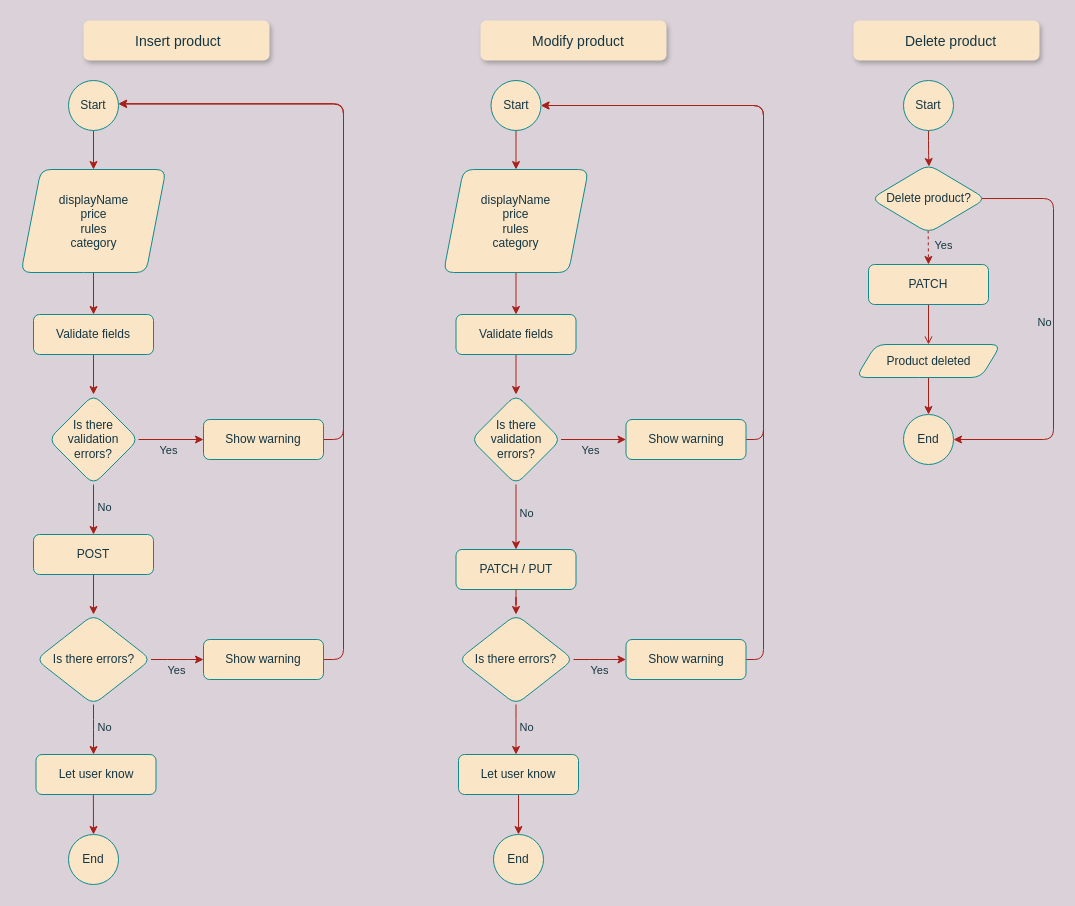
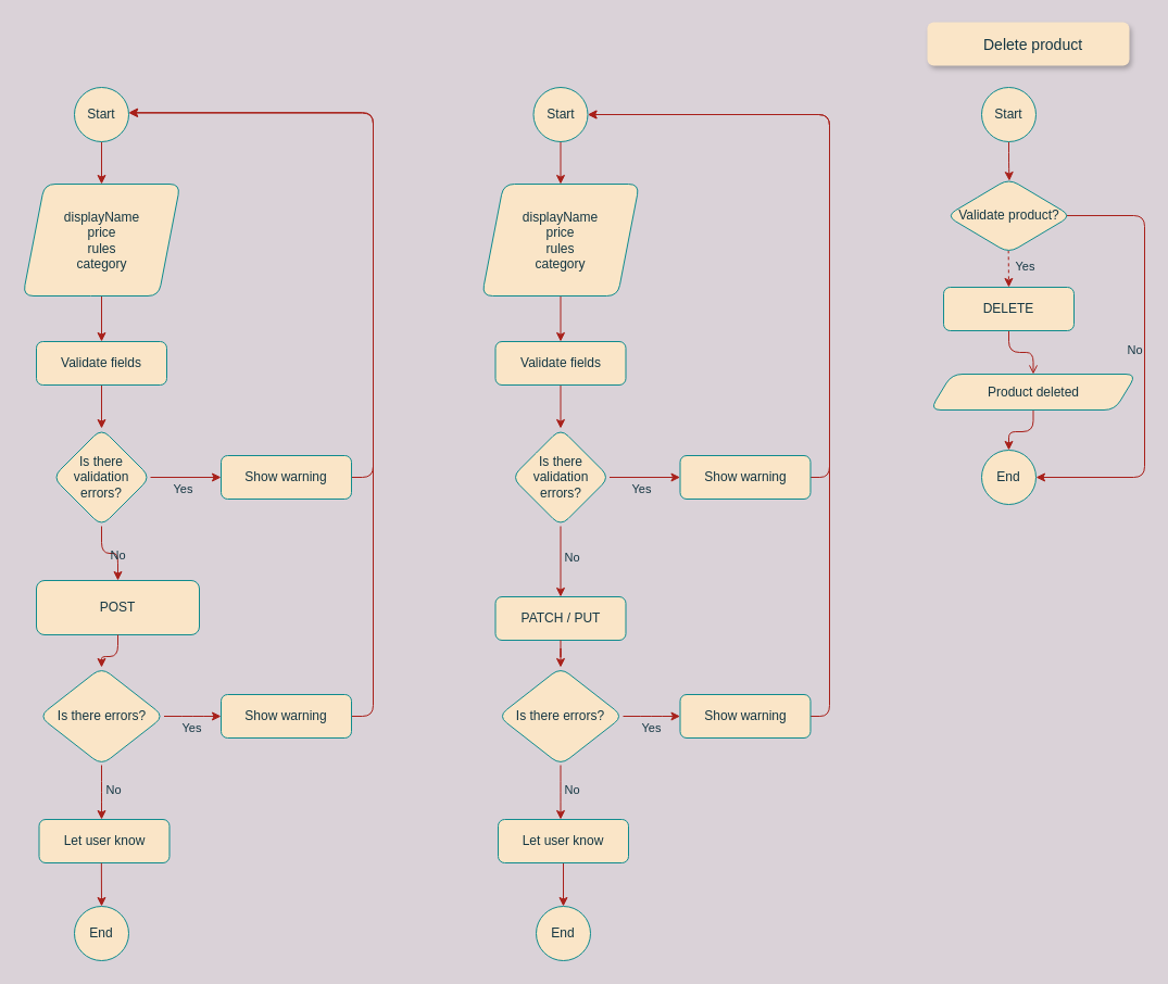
  <mxCell id="0" />
  <mxCell id="1" parent="0" />
  <mxCell id="2" style="edgeStyle=orthogonalEdgeStyle;rounded=1;sketch=0;orthogonalLoop=1;jettySize=auto;html=1;exitX=0.5;exitY=1;exitDx=0;exitDy=0;entryX=0.5;entryY=0;entryDx=0;entryDy=0;fontColor=#143642;strokeColor=#A8201A;fillColor=#FAE5C7;labelBackgroundColor=#DAD2D8;" edge="1" parent="1" source="52" target="5"><mxGeometry relative="1" as="geometry"><mxPoint x="93" y="130" as="sourcePoint" /></mxGeometry></mxCell>
- <mxCell id="3" value="Insert product" style="fillColor=#FAE5C7;strokeColor=none;shadow=1;fontSize=14;align=left;spacingLeft=50;fontColor=#143642;rounded=1;sketch=0;" vertex="1" parent="1"><mxGeometry x="83" y="20" width="186" height="40" as="geometry" /></mxCell>
  <mxCell id="4" value="" style="edgeStyle=orthogonalEdgeStyle;rounded=1;sketch=0;orthogonalLoop=1;jettySize=auto;html=1;fontColor=#143642;strokeColor=#A8201A;fillColor=#FAE5C7;labelBackgroundColor=#DAD2D8;" edge="1" parent="1" source="5" target="7"><mxGeometry relative="1" as="geometry" /></mxCell>
  <mxCell id="5" value="&lt;div&gt;displayName&lt;/div&gt;&lt;div&gt;price&lt;/div&gt;&lt;div&gt;rules&lt;/div&gt;&lt;div&gt;category&lt;br&gt;&lt;/div&gt;" style="shape=parallelogram;perimeter=parallelogramPerimeter;whiteSpace=wrap;html=1;fixedSize=1;rounded=1;sketch=0;fontColor=#143642;strokeColor=#0F8B8D;fillColor=#FAE5C7;" vertex="1" parent="1"><mxGeometry x="20.5" y="169" width="145" height="103" as="geometry" /></mxCell>
  <mxCell id="6" value="" style="edgeStyle=orthogonalEdgeStyle;rounded=1;sketch=0;orthogonalLoop=1;jettySize=auto;html=1;fontColor=#143642;strokeColor=#A8201A;fillColor=#FAE5C7;labelBackgroundColor=#DAD2D8;" edge="1" parent="1" source="7" target="12"><mxGeometry relative="1" as="geometry" /></mxCell>
  <mxCell id="7" value="Validate fields" style="whiteSpace=wrap;html=1;fillColor=#FAE5C7;strokeColor=#0F8B8D;fontColor=#143642;rounded=1;sketch=0;" vertex="1" parent="1"><mxGeometry x="33" y="314" width="120" height="40" as="geometry" /></mxCell>
  <mxCell id="8" value="" style="edgeStyle=orthogonalEdgeStyle;rounded=1;sketch=0;orthogonalLoop=1;jettySize=auto;html=1;fontColor=#143642;strokeColor=#A8201A;fillColor=#FAE5C7;labelBackgroundColor=#DAD2D8;" edge="1" parent="1" source="12" target="14"><mxGeometry relative="1" as="geometry" /></mxCell>
  <mxCell id="9" value="Yes" style="edgeLabel;align=center;verticalAlign=middle;resizable=0;points=[];fontColor=#143642;labelBackgroundColor=none;html=1;" vertex="1" connectable="0" parent="8"><mxGeometry x="-0.292" y="-1" relative="1" as="geometry"><mxPoint x="6" y="9" as="offset" /></mxGeometry></mxCell>
  <mxCell id="10" value="" style="edgeStyle=orthogonalEdgeStyle;rounded=1;sketch=0;orthogonalLoop=1;jettySize=auto;html=1;fontColor=#143642;strokeColor=#A8201A;fillColor=#FAE5C7;labelBackgroundColor=#DAD2D8;" edge="1" parent="1" source="12" target="15"><mxGeometry relative="1" as="geometry" /></mxCell>
  <mxCell id="11" value="No" style="edgeLabel;html=1;align=center;verticalAlign=middle;resizable=0;points=[];fontColor=#143642;labelBackgroundColor=none;" vertex="1" connectable="0" parent="10"><mxGeometry x="-0.131" y="-1" relative="1" as="geometry"><mxPoint x="11" as="offset" /></mxGeometry></mxCell>
  <mxCell id="12" value="Is there validation errors?" style="rhombus;whiteSpace=wrap;html=1;fillColor=#FAE5C7;strokeColor=#0F8B8D;fontColor=#143642;rounded=1;sketch=0;" vertex="1" parent="1"><mxGeometry x="48" y="394" width="90" height="90" as="geometry" /></mxCell>
  <mxCell id="13" style="edgeStyle=orthogonalEdgeStyle;rounded=1;sketch=0;orthogonalLoop=1;jettySize=auto;html=1;fontColor=#143642;strokeColor=#A8201A;fillColor=#FAE5C7;labelBackgroundColor=#DAD2D8;entryX=1.001;entryY=0.462;entryDx=0;entryDy=0;entryPerimeter=0;" edge="1" parent="1" source="14" target="52"><mxGeometry relative="1" as="geometry"><mxPoint x="153" y="104" as="targetPoint" /><Array as="points"><mxPoint x="343" y="439" /><mxPoint x="343" y="103" /></Array></mxGeometry></mxCell>
  <mxCell id="14" value="Show warning" style="whiteSpace=wrap;html=1;fillColor=#FAE5C7;strokeColor=#0F8B8D;fontColor=#143642;rounded=1;sketch=0;" vertex="1" parent="1"><mxGeometry x="203" y="419" width="120" height="40" as="geometry" /></mxCell>
- <mxCell id="15" value="POST " style="whiteSpace=wrap;html=1;fillColor=#FAE5C7;strokeColor=#0F8B8D;fontColor=#143642;rounded=1;sketch=0;" vertex="1" parent="1"><mxGeometry x="33" y="534" width="120" height="40" as="geometry" /></mxCell>
+ <mxCell id="15" value="POST " style="whiteSpace=wrap;html=1;fillColor=#FAE5C7;strokeColor=#0F8B8D;fontColor=#143642;rounded=1;sketch=0;" vertex="1" parent="1"><mxGeometry x="33" y="534" width="150" height="50" as="geometry" /></mxCell>
  <mxCell id="16" value="" style="edgeStyle=orthogonalEdgeStyle;rounded=1;sketch=0;orthogonalLoop=1;jettySize=auto;html=1;fontColor=#143642;strokeColor=#A8201A;fillColor=#FAE5C7;labelBackgroundColor=#DAD2D8;exitX=0.5;exitY=1;exitDx=0;exitDy=0;" edge="1" parent="1" source="15" target="21"><mxGeometry relative="1" as="geometry"><mxPoint x="93" y="584" as="sourcePoint" /></mxGeometry></mxCell>
  <mxCell id="17" value="" style="edgeStyle=orthogonalEdgeStyle;rounded=1;sketch=0;orthogonalLoop=1;jettySize=auto;html=1;fontColor=#143642;strokeColor=#A8201A;fillColor=#FAE5C7;labelBackgroundColor=#DAD2D8;" edge="1" parent="1" source="21"><mxGeometry relative="1" as="geometry"><mxPoint x="203" y="659" as="targetPoint" /></mxGeometry></mxCell>
  <mxCell id="18" value="Yes" style="edgeLabel;align=center;verticalAlign=middle;resizable=0;points=[];fontColor=#143642;labelBackgroundColor=none;html=1;" vertex="1" connectable="0" parent="17"><mxGeometry x="-0.292" y="-1" relative="1" as="geometry"><mxPoint x="6" y="9" as="offset" /></mxGeometry></mxCell>
  <mxCell id="19" value="" style="edgeStyle=orthogonalEdgeStyle;rounded=1;sketch=0;orthogonalLoop=1;jettySize=auto;html=1;fontColor=#143642;strokeColor=#A8201A;fillColor=#FAE5C7;labelBackgroundColor=#DAD2D8;" edge="1" parent="1" source="21"><mxGeometry relative="1" as="geometry"><mxPoint x="93" y="754" as="targetPoint" /></mxGeometry></mxCell>
  <mxCell id="20" value="No" style="edgeLabel;html=1;align=center;verticalAlign=middle;resizable=0;points=[];fontColor=#143642;labelBackgroundColor=none;" vertex="1" connectable="0" parent="19"><mxGeometry x="-0.131" y="-1" relative="1" as="geometry"><mxPoint x="11" as="offset" /></mxGeometry></mxCell>
  <mxCell id="21" value="Is there errors?" style="rhombus;whiteSpace=wrap;html=1;fillColor=#FAE5C7;strokeColor=#0F8B8D;fontColor=#143642;rounded=1;sketch=0;" vertex="1" parent="1"><mxGeometry x="35.5" y="614" width="115" height="90" as="geometry" /></mxCell>
  <mxCell id="22" style="edgeStyle=orthogonalEdgeStyle;curved=0;rounded=1;sketch=0;orthogonalLoop=1;jettySize=auto;html=1;fontColor=#143642;strokeColor=#A8201A;fillColor=#FAE5C7;entryX=1.001;entryY=0.472;entryDx=0;entryDy=0;entryPerimeter=0;" edge="1" parent="1" source="23" target="52"><mxGeometry relative="1" as="geometry"><mxPoint x="133" y="104" as="targetPoint" /><Array as="points"><mxPoint x="343" y="659" /><mxPoint x="343" y="104" /></Array></mxGeometry></mxCell>
  <mxCell id="23" value="Show warning" style="whiteSpace=wrap;html=1;fillColor=#FAE5C7;strokeColor=#0F8B8D;fontColor=#143642;rounded=1;sketch=0;" vertex="1" parent="1"><mxGeometry x="203" y="639" width="120" height="40" as="geometry" /></mxCell>
  <mxCell id="24" value="Let user know" style="whiteSpace=wrap;html=1;fillColor=#FAE5C7;strokeColor=#0F8B8D;fontColor=#143642;rounded=1;sketch=0;" vertex="1" parent="1"><mxGeometry x="35.5" y="754" width="120" height="40" as="geometry" /></mxCell>
- <mxCell id="25" value="Modify product" style="fillColor=#FAE5C7;strokeColor=none;shadow=1;fontSize=14;align=left;spacingLeft=50;fontColor=#143642;rounded=1;sketch=0;" vertex="1" parent="1"><mxGeometry x="480" y="20" width="186" height="40" as="geometry" /></mxCell>
  <mxCell id="26" style="edgeStyle=orthogonalEdgeStyle;rounded=1;sketch=0;orthogonalLoop=1;jettySize=auto;html=1;exitX=0.5;exitY=1;exitDx=0;exitDy=0;entryX=0.5;entryY=0;entryDx=0;entryDy=0;fontColor=#143642;strokeColor=#A8201A;fillColor=#FAE5C7;labelBackgroundColor=#DAD2D8;" edge="1" parent="1" source="50" target="28"><mxGeometry relative="1" as="geometry"><mxPoint x="515.5" y="130" as="sourcePoint" /></mxGeometry></mxCell>
  <mxCell id="27" value="" style="edgeStyle=orthogonalEdgeStyle;rounded=1;sketch=0;orthogonalLoop=1;jettySize=auto;html=1;fontColor=#143642;strokeColor=#A8201A;fillColor=#FAE5C7;labelBackgroundColor=#DAD2D8;" edge="1" parent="1" source="28" target="30"><mxGeometry relative="1" as="geometry" /></mxCell>
  <mxCell id="28" value="&lt;div&gt;displayName&lt;/div&gt;&lt;div&gt;price&lt;/div&gt;&lt;div&gt;rules&lt;/div&gt;&lt;div&gt;category&lt;br&gt;&lt;/div&gt;" style="shape=parallelogram;perimeter=parallelogramPerimeter;whiteSpace=wrap;html=1;fixedSize=1;rounded=1;sketch=0;fontColor=#143642;strokeColor=#0F8B8D;fillColor=#FAE5C7;" vertex="1" parent="1"><mxGeometry x="443" y="169" width="145" height="103" as="geometry" /></mxCell>
  <mxCell id="29" value="" style="edgeStyle=orthogonalEdgeStyle;rounded=1;sketch=0;orthogonalLoop=1;jettySize=auto;html=1;fontColor=#143642;strokeColor=#A8201A;fillColor=#FAE5C7;labelBackgroundColor=#DAD2D8;" edge="1" parent="1" source="30" target="35"><mxGeometry relative="1" as="geometry" /></mxCell>
  <mxCell id="30" value="Validate fields" style="whiteSpace=wrap;html=1;fillColor=#FAE5C7;strokeColor=#0F8B8D;fontColor=#143642;rounded=1;sketch=0;" vertex="1" parent="1"><mxGeometry x="455.5" y="314" width="120" height="40" as="geometry" /></mxCell>
  <mxCell id="31" value="" style="edgeStyle=orthogonalEdgeStyle;rounded=1;sketch=0;orthogonalLoop=1;jettySize=auto;html=1;fontColor=#143642;strokeColor=#A8201A;fillColor=#FAE5C7;labelBackgroundColor=#DAD2D8;" edge="1" parent="1" source="35" target="37"><mxGeometry relative="1" as="geometry" /></mxCell>
  <mxCell id="32" value="Yes" style="edgeLabel;align=center;verticalAlign=middle;resizable=0;points=[];fontColor=#143642;labelBackgroundColor=none;html=1;" vertex="1" connectable="0" parent="31"><mxGeometry x="-0.292" y="-1" relative="1" as="geometry"><mxPoint x="6" y="9" as="offset" /></mxGeometry></mxCell>
  <mxCell id="33" value="" style="edgeStyle=orthogonalEdgeStyle;rounded=1;sketch=0;orthogonalLoop=1;jettySize=auto;html=1;fontColor=#143642;strokeColor=#A8201A;fillColor=#FAE5C7;labelBackgroundColor=#DAD2D8;" edge="1" parent="1" source="35" target="38"><mxGeometry relative="1" as="geometry" /></mxCell>
  <mxCell id="34" value="No" style="edgeLabel;html=1;align=center;verticalAlign=middle;resizable=0;points=[];fontColor=#143642;labelBackgroundColor=none;" vertex="1" connectable="0" parent="33"><mxGeometry x="-0.131" y="-1" relative="1" as="geometry"><mxPoint x="11" as="offset" /></mxGeometry></mxCell>
  <mxCell id="35" value="Is there validation errors?" style="rhombus;whiteSpace=wrap;html=1;fillColor=#FAE5C7;strokeColor=#0F8B8D;fontColor=#143642;rounded=1;sketch=0;" vertex="1" parent="1"><mxGeometry x="470.5" y="394" width="90" height="90" as="geometry" /></mxCell>
  <mxCell id="36" style="edgeStyle=orthogonalEdgeStyle;curved=0;rounded=1;sketch=0;orthogonalLoop=1;jettySize=auto;html=1;entryX=1;entryY=0.5;entryDx=0;entryDy=0;fontColor=#143642;strokeColor=#A8201A;fillColor=#FAE5C7;" edge="1" parent="1" source="37" target="50"><mxGeometry relative="1" as="geometry"><Array as="points"><mxPoint x="763" y="439" /><mxPoint x="763" y="105" /></Array></mxGeometry></mxCell>
  <mxCell id="37" value="Show warning" style="whiteSpace=wrap;html=1;fillColor=#FAE5C7;strokeColor=#0F8B8D;fontColor=#143642;rounded=1;sketch=0;" vertex="1" parent="1"><mxGeometry x="625.5" y="419" width="120" height="40" as="geometry" /></mxCell>
  <mxCell id="38" value="PATCH / PUT" style="whiteSpace=wrap;html=1;fillColor=#FAE5C7;strokeColor=#0F8B8D;fontColor=#143642;rounded=1;sketch=0;" vertex="1" parent="1"><mxGeometry x="455.5" y="549" width="120" height="40" as="geometry" /></mxCell>
  <mxCell id="39" value="" style="edgeStyle=orthogonalEdgeStyle;rounded=1;sketch=0;orthogonalLoop=1;jettySize=auto;html=1;fontColor=#143642;strokeColor=#A8201A;fillColor=#FAE5C7;labelBackgroundColor=#DAD2D8;exitX=0.5;exitY=1;exitDx=0;exitDy=0;" edge="1" parent="1" source="38" target="44"><mxGeometry relative="1" as="geometry"><mxPoint x="515.5" y="584" as="sourcePoint" /></mxGeometry></mxCell>
  <mxCell id="40" value="" style="edgeStyle=orthogonalEdgeStyle;rounded=1;sketch=0;orthogonalLoop=1;jettySize=auto;html=1;fontColor=#143642;strokeColor=#A8201A;fillColor=#FAE5C7;labelBackgroundColor=#DAD2D8;" edge="1" parent="1" source="44"><mxGeometry relative="1" as="geometry"><mxPoint x="625.5" y="659" as="targetPoint" /></mxGeometry></mxCell>
  <mxCell id="41" value="Yes" style="edgeLabel;align=center;verticalAlign=middle;resizable=0;points=[];fontColor=#143642;labelBackgroundColor=none;html=1;" vertex="1" connectable="0" parent="40"><mxGeometry x="-0.292" y="-1" relative="1" as="geometry"><mxPoint x="6" y="9" as="offset" /></mxGeometry></mxCell>
  <mxCell id="42" value="" style="edgeStyle=orthogonalEdgeStyle;rounded=1;sketch=0;orthogonalLoop=1;jettySize=auto;html=1;fontColor=#143642;strokeColor=#A8201A;fillColor=#FAE5C7;labelBackgroundColor=#DAD2D8;" edge="1" parent="1" source="44"><mxGeometry relative="1" as="geometry"><mxPoint x="515.5" y="754" as="targetPoint" /></mxGeometry></mxCell>
  <mxCell id="43" value="No" style="edgeLabel;html=1;align=center;verticalAlign=middle;resizable=0;points=[];fontColor=#143642;labelBackgroundColor=none;" vertex="1" connectable="0" parent="42"><mxGeometry x="-0.131" y="-1" relative="1" as="geometry"><mxPoint x="11" as="offset" /></mxGeometry></mxCell>
  <mxCell id="44" value="Is there errors?" style="rhombus;whiteSpace=wrap;html=1;fillColor=#FAE5C7;strokeColor=#0F8B8D;fontColor=#143642;rounded=1;sketch=0;" vertex="1" parent="1"><mxGeometry x="458" y="614" width="115" height="90" as="geometry" /></mxCell>
  <mxCell id="45" style="edgeStyle=orthogonalEdgeStyle;curved=0;rounded=1;sketch=0;orthogonalLoop=1;jettySize=auto;html=1;entryX=1;entryY=0.5;entryDx=0;entryDy=0;fontColor=#143642;strokeColor=#A8201A;fillColor=#FAE5C7;" edge="1" parent="1" source="46" target="50"><mxGeometry relative="1" as="geometry"><Array as="points"><mxPoint x="763" y="659" /><mxPoint x="763" y="105" /></Array></mxGeometry></mxCell>
  <mxCell id="46" value="Show warning" style="whiteSpace=wrap;html=1;fillColor=#FAE5C7;strokeColor=#0F8B8D;fontColor=#143642;rounded=1;sketch=0;" vertex="1" parent="1"><mxGeometry x="625.5" y="639" width="120" height="40" as="geometry" /></mxCell>
  <mxCell id="47" style="edgeStyle=orthogonalEdgeStyle;curved=0;rounded=1;sketch=0;orthogonalLoop=1;jettySize=auto;html=1;exitX=0.5;exitY=1;exitDx=0;exitDy=0;entryX=0.5;entryY=0;entryDx=0;entryDy=0;fontColor=#143642;strokeColor=#A8201A;fillColor=#FAE5C7;" edge="1" parent="1" source="48" target="51"><mxGeometry relative="1" as="geometry" /></mxCell>
  <mxCell id="48" value="Let user know" style="whiteSpace=wrap;html=1;fillColor=#FAE5C7;strokeColor=#0F8B8D;fontColor=#143642;rounded=1;sketch=0;" vertex="1" parent="1"><mxGeometry x="458" y="754" width="120" height="40" as="geometry" /></mxCell>
  <mxCell id="49" value="Delete product" style="fillColor=#FAE5C7;strokeColor=none;shadow=1;fontSize=14;align=left;spacingLeft=50;fontColor=#143642;rounded=1;sketch=0;" vertex="1" parent="1"><mxGeometry x="853" y="20" width="186" height="40" as="geometry" /></mxCell>
  <mxCell id="50" value="Start" style="ellipse;whiteSpace=wrap;html=1;rounded=0;sketch=0;fontColor=#143642;strokeColor=#0F8B8D;fillColor=#FAE5C7;" vertex="1" parent="1"><mxGeometry x="490.5" y="80" width="50" height="50" as="geometry" /></mxCell>
  <mxCell id="51" value="End" style="ellipse;whiteSpace=wrap;html=1;rounded=0;sketch=0;fontColor=#143642;strokeColor=#0F8B8D;fillColor=#FAE5C7;" vertex="1" parent="1"><mxGeometry x="493" y="834" width="50" height="50" as="geometry" /></mxCell>
  <mxCell id="52" value="Start" style="ellipse;whiteSpace=wrap;html=1;rounded=0;sketch=0;fontColor=#143642;strokeColor=#0F8B8D;fillColor=#FAE5C7;" vertex="1" parent="1"><mxGeometry x="68" y="80" width="50" height="50" as="geometry" /></mxCell>
  <mxCell id="53" style="edgeStyle=orthogonalEdgeStyle;curved=0;rounded=1;sketch=0;orthogonalLoop=1;jettySize=auto;html=1;entryX=0.5;entryY=0;entryDx=0;entryDy=0;fontColor=#143642;strokeColor=#A8201A;fillColor=#FAE5C7;exitX=0.478;exitY=1.006;exitDx=0;exitDy=0;exitPerimeter=0;" edge="1" parent="1" source="24" target="54"><mxGeometry relative="1" as="geometry"><mxPoint x="93" y="804" as="sourcePoint" /></mxGeometry></mxCell>
  <mxCell id="54" value="End" style="ellipse;whiteSpace=wrap;html=1;rounded=0;sketch=0;fontColor=#143642;strokeColor=#0F8B8D;fillColor=#FAE5C7;" vertex="1" parent="1"><mxGeometry x="68" y="834" width="50" height="50" as="geometry" /></mxCell>
  <mxCell id="55" style="edgeStyle=orthogonalEdgeStyle;curved=0;rounded=1;sketch=0;orthogonalLoop=1;jettySize=auto;html=1;entryX=0.504;entryY=0.03;entryDx=0;entryDy=0;fontColor=#143642;strokeColor=#A8201A;fillColor=#FAE5C7;entryPerimeter=0;" edge="1" parent="1" source="56" target="61"><mxGeometry relative="1" as="geometry"><mxPoint x="928" y="169" as="targetPoint" /></mxGeometry></mxCell>
  <mxCell id="56" value="Start" style="ellipse;whiteSpace=wrap;html=1;rounded=0;sketch=0;fontColor=#143642;strokeColor=#0F8B8D;fillColor=#FAE5C7;" vertex="1" parent="1"><mxGeometry x="903" y="80" width="50" height="50" as="geometry" /></mxCell>
  <mxCell id="57" value="" style="edgeStyle=orthogonalEdgeStyle;rounded=1;sketch=0;orthogonalLoop=1;jettySize=auto;html=1;fontColor=#143642;strokeColor=#A8201A;fillColor=#FAE5C7;labelBackgroundColor=#DAD2D8;exitX=0.953;exitY=0.497;exitDx=0;exitDy=0;exitPerimeter=0;entryX=1;entryY=0.5;entryDx=0;entryDy=0;" edge="1" parent="1" source="61" target="66"><mxGeometry relative="1" as="geometry"><mxPoint x="1043" y="210" as="targetPoint" /><Array as="points"><mxPoint x="1053" y="198" /><mxPoint x="1053" y="439" /></Array></mxGeometry></mxCell>
  <mxCell id="58" value="No" style="edgeLabel;align=center;verticalAlign=middle;resizable=0;points=[];fontColor=#143642;labelBackgroundColor=none;html=1;" vertex="1" connectable="0" parent="57"><mxGeometry x="-0.292" y="-1" relative="1" as="geometry"><mxPoint x="-9" y="49" as="offset" /></mxGeometry></mxCell>
  <mxCell id="59" value="" style="edgeStyle=orthogonalEdgeStyle;rounded=1;sketch=0;orthogonalLoop=1;jettySize=auto;html=1;fontColor=#143642;strokeColor=#A8201A;fillColor=#FAE5C7;labelBackgroundColor=#DAD2D8;exitX=0.497;exitY=0.961;exitDx=0;exitDy=0;exitPerimeter=0;entryX=0.5;entryY=0;entryDx=0;entryDy=0;dashed=1;" edge="1" parent="1" source="61" target="65"><mxGeometry relative="1" as="geometry"><mxPoint x="928" y="294" as="targetPoint" /><mxPoint x="928" y="254" as="sourcePoint" /></mxGeometry></mxCell>
  <mxCell id="60" value="Yes" style="edgeLabel;html=1;align=center;verticalAlign=middle;resizable=0;points=[];fontColor=#143642;labelBackgroundColor=none;" vertex="1" connectable="0" parent="59"><mxGeometry x="-0.131" y="-1" relative="1" as="geometry"><mxPoint x="16" as="offset" /></mxGeometry></mxCell>
- <mxCell id="61" value="Delete product?" style="rhombus;whiteSpace=wrap;html=1;fillColor=#FAE5C7;strokeColor=#0F8B8D;fontColor=#143642;rounded=1;sketch=0;" vertex="1" parent="1"><mxGeometry x="870.5" y="164" width="115" height="68.5" as="geometry" /></mxCell>
+ <mxCell id="61" value="Validate product?" style="rhombus;whiteSpace=wrap;html=1;fillColor=#FAE5C7;strokeColor=#0F8B8D;fontColor=#143642;rounded=1;sketch=0;" vertex="1" parent="1"><mxGeometry x="870.5" y="164" width="115" height="68.5" as="geometry" /></mxCell>
  <mxCell id="62" style="edgeStyle=orthogonalEdgeStyle;curved=0;rounded=1;sketch=0;orthogonalLoop=1;jettySize=auto;html=1;exitX=0.5;exitY=1;exitDx=0;exitDy=0;entryX=0.5;entryY=0;entryDx=0;entryDy=0;fontColor=#143642;strokeColor=#A8201A;fillColor=#FAE5C7;" edge="1" parent="1" source="63" target="66"><mxGeometry relative="1" as="geometry" /></mxCell>
- <mxCell id="63" value="Product deleted" style="shape=parallelogram;perimeter=parallelogramPerimeter;whiteSpace=wrap;html=1;fixedSize=1;rounded=1;sketch=0;fontColor=#143642;strokeColor=#0F8B8D;fillColor=#FAE5C7;" vertex="1" parent="1"><mxGeometry x="855.5" y="344" width="145" height="33" as="geometry" /></mxCell>
+ <mxCell id="63" value="Product deleted" style="shape=parallelogram;perimeter=parallelogramPerimeter;whiteSpace=wrap;html=1;fixedSize=1;rounded=1;sketch=0;fontColor=#143642;strokeColor=#0F8B8D;fillColor=#FAE5C7;" vertex="1" parent="1"><mxGeometry x="855.5" y="344" width="190" height="33" as="geometry" /></mxCell>
  <mxCell id="64" style="edgeStyle=orthogonalEdgeStyle;curved=0;rounded=1;sketch=0;orthogonalLoop=1;jettySize=auto;html=1;entryX=0.5;entryY=0;entryDx=0;entryDy=0;fontColor=#143642;strokeColor=#A8201A;fillColor=#FAE5C7;endArrow=open;" edge="1" parent="1" source="65" target="63"><mxGeometry relative="1" as="geometry" /></mxCell>
- <mxCell id="65" value="PATCH" style="whiteSpace=wrap;html=1;fillColor=#FAE5C7;strokeColor=#0F8B8D;fontColor=#143642;rounded=1;sketch=0;" vertex="1" parent="1"><mxGeometry x="868" y="264" width="120" height="40" as="geometry" /></mxCell>
+ <mxCell id="65" value="DELETE" style="whiteSpace=wrap;html=1;fillColor=#FAE5C7;strokeColor=#0F8B8D;fontColor=#143642;rounded=1;sketch=0;" vertex="1" parent="1"><mxGeometry x="868" y="264" width="120" height="40" as="geometry" /></mxCell>
  <mxCell id="66" value="End" style="ellipse;whiteSpace=wrap;html=1;rounded=0;sketch=0;fontColor=#143642;strokeColor=#0F8B8D;fillColor=#FAE5C7;" vertex="1" parent="1"><mxGeometry x="903" y="414" width="50" height="50" as="geometry" /></mxCell>
